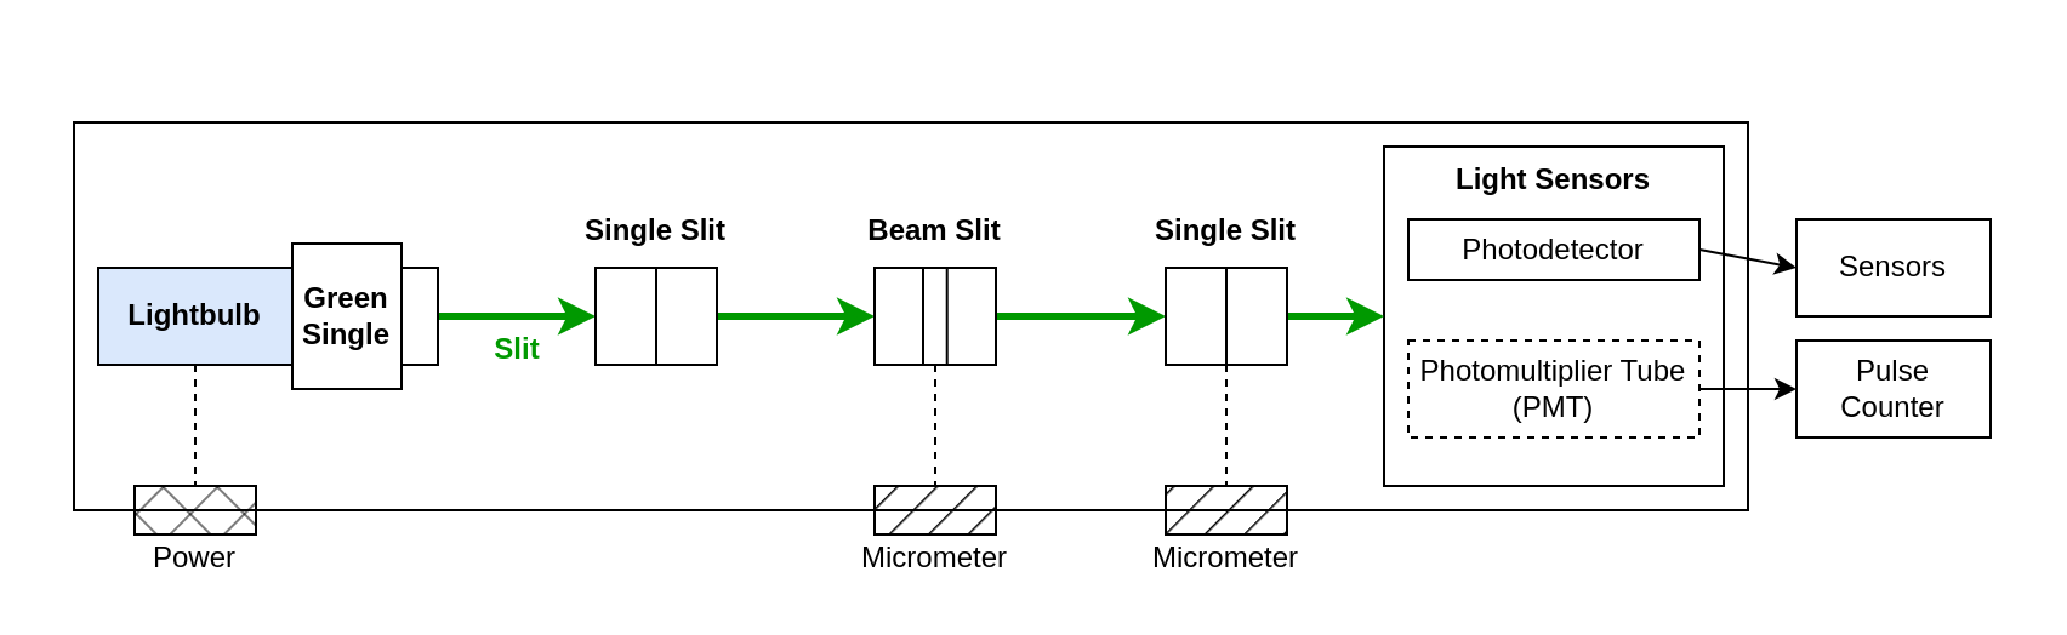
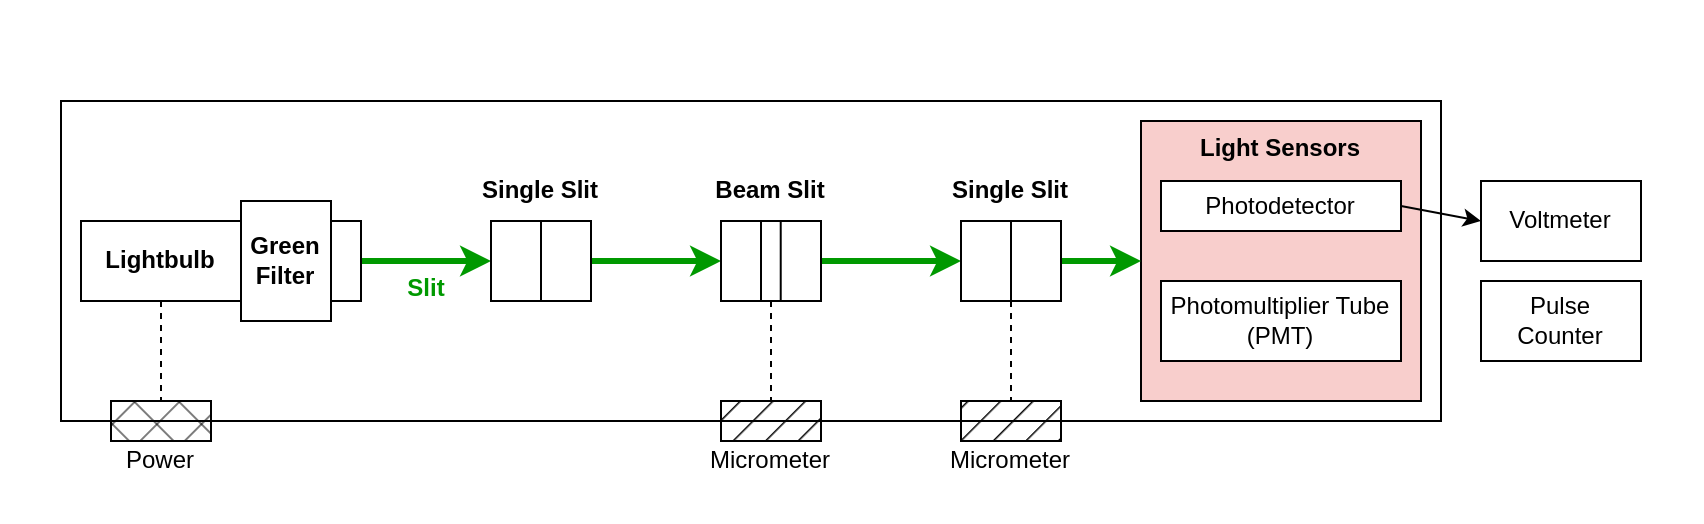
  <mxCell id="0" />
  <mxCell id="1" parent="0" />
  <mxCell id="2" value="" style="rounded=0;whiteSpace=wrap;html=1;strokeColor=#FFFFFF;" parent="1" vertex="1"><mxGeometry x="20" y="20" width="810" height="220" as="geometry" /></mxCell>
  <mxCell id="3" value="" style="rounded=0;whiteSpace=wrap;html=1;fillColor=none;" parent="1" vertex="1"><mxGeometry x="30" y="50" width="690" height="160" as="geometry" /></mxCell>
- <mxCell id="4" value="Light Sensors" style="rounded=0;whiteSpace=wrap;html=1;fontStyle=1;verticalAlign=top;" parent="1" vertex="1"><mxGeometry x="570" y="60" width="140" height="140" as="geometry" /></mxCell>
+ <mxCell id="4" value="Light Sensors" style="rounded=0;whiteSpace=wrap;html=1;fontStyle=1;verticalAlign=top;fillColor=#f8cecc;" parent="1" vertex="1"><mxGeometry x="570" y="60" width="140" height="140" as="geometry" /></mxCell>
  <mxCell id="5" value="" style="endArrow=classic;html=1;rounded=0;exitX=1;exitY=0.5;exitDx=0;exitDy=0;entryX=0;entryY=0.5;entryDx=0;entryDy=0;fillColor=#e3c800;strokeColor=#009900;strokeWidth=3;" parent="1" source="40" target="31" edge="1"><mxGeometry width="50" height="50" relative="1" as="geometry"><mxPoint x="195" y="130" as="sourcePoint" /><mxPoint x="330" y="140" as="targetPoint" /></mxGeometry></mxCell>
  <mxCell id="6" value="" style="endArrow=classic;html=1;rounded=0;exitX=1;exitY=0.5;exitDx=0;exitDy=0;fillColor=#e3c800;strokeColor=#009900;strokeWidth=3;entryX=0;entryY=0.5;entryDx=0;entryDy=0;" parent="1" source="31" target="26" edge="1"><mxGeometry width="50" height="50" relative="1" as="geometry"><mxPoint x="205" y="140" as="sourcePoint" /><mxPoint x="350" y="130" as="targetPoint" /></mxGeometry></mxCell>
  <mxCell id="7" value="" style="endArrow=classic;html=1;rounded=0;exitX=1;exitY=0.5;exitDx=0;exitDy=0;entryX=0;entryY=0.5;entryDx=0;entryDy=0;fillColor=#e3c800;strokeColor=#009900;strokeWidth=3;" parent="1" source="26" target="35" edge="1"><mxGeometry width="50" height="50" relative="1" as="geometry"><mxPoint x="420" y="130" as="sourcePoint" /><mxPoint x="580" y="129.66" as="targetPoint" /></mxGeometry></mxCell>
  <mxCell id="8" value="" style="endArrow=classic;html=1;rounded=0;exitX=1;exitY=0.5;exitDx=0;exitDy=0;entryX=0;entryY=0.5;entryDx=0;entryDy=0;fillColor=#e3c800;strokeColor=#009900;strokeWidth=3;" parent="1" source="35" target="4" edge="1"><mxGeometry width="50" height="50" relative="1" as="geometry"><mxPoint x="630" y="129.58" as="sourcePoint" /><mxPoint x="675" y="129.58" as="targetPoint" /></mxGeometry></mxCell>
  <mxCell id="9" value="Photodetector" style="rounded=0;whiteSpace=wrap;html=1;" parent="1" vertex="1"><mxGeometry x="580" y="90" width="120" height="25" as="geometry" /></mxCell>
- <mxCell id="10" value="Photomultiplier Tube (PMT)" style="rounded=0;whiteSpace=wrap;html=1;dashed=1;" parent="1" vertex="1"><mxGeometry x="580" y="140" width="120" height="40" as="geometry" /></mxCell>
- <mxCell id="11" value="Sensors" style="rounded=0;whiteSpace=wrap;html=1;" parent="1" vertex="1"><mxGeometry x="740" y="90" width="80" height="40" as="geometry" /></mxCell>
+ <mxCell id="10" value="Photomultiplier Tube (PMT)" style="rounded=0;whiteSpace=wrap;html=1;" parent="1" vertex="1"><mxGeometry x="580" y="140" width="120" height="40" as="geometry" /></mxCell>
+ <mxCell id="11" value="Voltmeter" style="rounded=0;whiteSpace=wrap;html=1;" parent="1" vertex="1"><mxGeometry x="740" y="90" width="80" height="40" as="geometry" /></mxCell>
  <mxCell id="12" value="Pulse &lt;br&gt;Counter" style="rounded=0;whiteSpace=wrap;html=1;" parent="1" vertex="1"><mxGeometry x="740" y="140" width="80" height="40" as="geometry" /></mxCell>
  <mxCell id="13" value="Slit" style="text;html=1;strokeColor=none;fillColor=none;align=center;verticalAlign=middle;whiteSpace=wrap;rounded=0;fontColor=#009900;fontStyle=1" parent="1" vertex="1"><mxGeometry x="183" y="134" width="60" height="20" as="geometry" /></mxCell>
  <mxCell id="14" value="" style="rounded=0;whiteSpace=wrap;html=1;fillStyle=hatch;fillColor=#000000;" parent="1" vertex="1"><mxGeometry x="480" y="200" width="50" height="20" as="geometry" /></mxCell>
  <mxCell id="15" value="" style="rounded=0;whiteSpace=wrap;html=1;fillStyle=hatch;fillColor=#000000;" parent="1" vertex="1"><mxGeometry x="360" y="200" width="50" height="20" as="geometry" /></mxCell>
  <mxCell id="16" value="" style="endArrow=none;html=1;rounded=0;entryX=0.5;entryY=0;entryDx=0;entryDy=0;exitX=0.5;exitY=1;exitDx=0;exitDy=0;dashed=1;" parent="1" source="26" target="15" edge="1"><mxGeometry width="50" height="50" relative="1" as="geometry"><mxPoint x="340" y="290" as="sourcePoint" /><mxPoint x="390" y="240" as="targetPoint" /></mxGeometry></mxCell>
  <mxCell id="17" value="" style="endArrow=none;html=1;rounded=0;entryX=0.5;entryY=0;entryDx=0;entryDy=0;exitX=0.5;exitY=1;exitDx=0;exitDy=0;dashed=1;" parent="1" source="35" target="14" edge="1"><mxGeometry width="50" height="50" relative="1" as="geometry"><mxPoint x="395" y="220" as="sourcePoint" /><mxPoint x="395" y="230" as="targetPoint" /></mxGeometry></mxCell>
  <mxCell id="18" value="Micrometer" style="text;html=1;strokeColor=none;fillColor=none;align=center;verticalAlign=middle;whiteSpace=wrap;rounded=0;" parent="1" vertex="1"><mxGeometry x="475" y="220" width="60" height="20" as="geometry" /></mxCell>
  <mxCell id="19" value="Micrometer" style="text;html=1;strokeColor=none;fillColor=none;align=center;verticalAlign=middle;whiteSpace=wrap;rounded=0;" parent="1" vertex="1"><mxGeometry x="355" y="220" width="60" height="20" as="geometry" /></mxCell>
  <mxCell id="20" value="" style="rounded=0;whiteSpace=wrap;html=1;fillStyle=cross-hatch;fillColor=#000000;glass=0;shadow=0;" parent="1" vertex="1"><mxGeometry x="55" y="200" width="50" height="20" as="geometry" /></mxCell>
  <mxCell id="21" value="" style="endArrow=none;html=1;rounded=0;entryX=0.5;entryY=0;entryDx=0;entryDy=0;dashed=1;exitX=0.5;exitY=1;exitDx=0;exitDy=0;" parent="1" source="38" target="20" edge="1"><mxGeometry width="50" height="50" relative="1" as="geometry"><mxPoint x="122.5" y="150" as="sourcePoint" /><mxPoint x="-7.5" y="230" as="targetPoint" /></mxGeometry></mxCell>
  <mxCell id="22" value="Power" style="text;html=1;strokeColor=none;fillColor=none;align=center;verticalAlign=middle;whiteSpace=wrap;rounded=0;" parent="1" vertex="1"><mxGeometry x="50" y="220" width="60" height="20" as="geometry" /></mxCell>
  <mxCell id="23" value="" style="endArrow=classic;html=1;rounded=0;exitX=1;exitY=0.5;exitDx=0;exitDy=0;entryX=0;entryY=0.5;entryDx=0;entryDy=0;" parent="1" source="9" target="11" edge="1"><mxGeometry width="50" height="50" relative="1" as="geometry"><mxPoint x="680" y="180" as="sourcePoint" /><mxPoint x="730" y="130" as="targetPoint" /></mxGeometry></mxCell>
- <mxCell id="24" value="" style="endArrow=classic;html=1;rounded=0;exitX=1;exitY=0.5;exitDx=0;exitDy=0;entryX=0;entryY=0.5;entryDx=0;entryDy=0;" parent="1" source="10" target="12" edge="1"><mxGeometry width="50" height="50" relative="1" as="geometry"><mxPoint x="710" y="110" as="sourcePoint" /><mxPoint x="760" y="110" as="targetPoint" /></mxGeometry></mxCell>
  <mxCell id="25" value="" style="group" parent="1" vertex="1" connectable="0"><mxGeometry x="370" y="110" width="40" height="40" as="geometry" /></mxCell>
  <mxCell id="26" value="" style="rounded=0;whiteSpace=wrap;html=1;" parent="25" vertex="1"><mxGeometry x="-10" width="50" height="40" as="geometry" /></mxCell>
  <mxCell id="27" value="" style="endArrow=none;html=1;rounded=0;entryX=0.5;entryY=0;entryDx=0;entryDy=0;" parent="25" edge="1"><mxGeometry width="50" height="50" relative="1" as="geometry"><mxPoint x="10" y="40" as="sourcePoint" /><mxPoint x="10" as="targetPoint" /></mxGeometry></mxCell>
  <mxCell id="28" value="" style="endArrow=none;html=1;rounded=0;entryX=0.5;entryY=0;entryDx=0;entryDy=0;" parent="25" edge="1"><mxGeometry width="50" height="50" relative="1" as="geometry"><mxPoint x="19.86" y="40" as="sourcePoint" /><mxPoint x="19.86" as="targetPoint" /></mxGeometry></mxCell>
  <mxCell id="29" value="Beam Slit" style="text;html=1;strokeColor=none;fillColor=none;align=center;verticalAlign=middle;whiteSpace=wrap;rounded=0;fontStyle=1" parent="1" vertex="1"><mxGeometry x="350" y="80" width="70" height="30" as="geometry" /></mxCell>
  <mxCell id="30" value="" style="group;fontStyle=1" parent="1" vertex="1" connectable="0"><mxGeometry x="245" y="110" width="50" height="40" as="geometry" /></mxCell>
  <mxCell id="31" value="" style="rounded=0;whiteSpace=wrap;html=1;" parent="30" vertex="1"><mxGeometry width="50" height="40" as="geometry" /></mxCell>
  <mxCell id="32" value="" style="endArrow=none;html=1;rounded=0;entryX=0.5;entryY=0;entryDx=0;entryDy=0;" parent="30" target="31" edge="1"><mxGeometry width="50" height="50" relative="1" as="geometry"><mxPoint x="25" y="40" as="sourcePoint" /><mxPoint x="62.5" y="60" as="targetPoint" /></mxGeometry></mxCell>
  <mxCell id="33" value="Single Slit" style="text;html=1;strokeColor=none;fillColor=none;align=center;verticalAlign=middle;whiteSpace=wrap;rounded=0;fontStyle=1" parent="1" vertex="1"><mxGeometry x="235" y="80" width="70" height="30" as="geometry" /></mxCell>
  <mxCell id="34" value="" style="group;fontStyle=1" parent="1" vertex="1" connectable="0"><mxGeometry x="490" y="110" width="50" height="40" as="geometry" /></mxCell>
  <mxCell id="35" value="" style="rounded=0;whiteSpace=wrap;html=1;" parent="34" vertex="1"><mxGeometry x="-10" width="50" height="40" as="geometry" /></mxCell>
  <mxCell id="36" value="" style="endArrow=none;html=1;rounded=0;entryX=0.5;entryY=0;entryDx=0;entryDy=0;" parent="34" target="35" edge="1"><mxGeometry width="50" height="50" relative="1" as="geometry"><mxPoint x="15" y="40" as="sourcePoint" /><mxPoint x="52.5" y="60" as="targetPoint" /></mxGeometry></mxCell>
  <mxCell id="37" value="Single Slit" style="text;html=1;strokeColor=none;fillColor=none;align=center;verticalAlign=middle;whiteSpace=wrap;rounded=0;fontStyle=1" parent="1" vertex="1"><mxGeometry x="470" y="80" width="70" height="30" as="geometry" /></mxCell>
- <mxCell id="38" value="Lightbulb" style="rounded=0;whiteSpace=wrap;html=1;fontStyle=1;fillColor=#dae8fc;" parent="1" vertex="1"><mxGeometry x="40" y="110" width="80" height="40" as="geometry" /></mxCell>
- <mxCell id="39" value="Green&lt;br&gt;Single" style="rounded=0;whiteSpace=wrap;html=1;fontStyle=1" parent="1" vertex="1"><mxGeometry x="120" y="100" width="45" height="60" as="geometry" /></mxCell>
+ <mxCell id="38" value="Lightbulb" style="rounded=0;whiteSpace=wrap;html=1;fontStyle=1" parent="1" vertex="1"><mxGeometry x="40" y="110" width="80" height="40" as="geometry" /></mxCell>
+ <mxCell id="39" value="Green&lt;br&gt;Filter" style="rounded=0;whiteSpace=wrap;html=1;fontStyle=1" parent="1" vertex="1"><mxGeometry x="120" y="100" width="45" height="60" as="geometry" /></mxCell>
  <mxCell id="40" value="" style="rounded=0;whiteSpace=wrap;html=1;fontStyle=1" parent="1" vertex="1"><mxGeometry x="165" y="110" width="15" height="40" as="geometry" /></mxCell>
